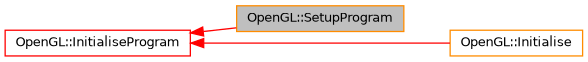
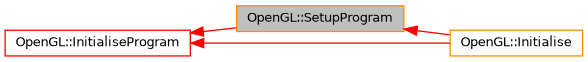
  digraph {
    rankdir=LR
    node [color=darkorange fillcolor=white fontname=Helvetica fontsize=10 shape=record style=filled]
    edge [color=red dir=back fontname=Helvetica fontsize=10 labelfontname=Helvetica labelfontsize=10 style=solid]
    n1 [fillcolor=grey75 fontcolor=black height=0.2 label="OpenGL::SetupProgram" width=0.4]
    n2 [height=0.2 label="OpenGL::Initialise" width=0.4]
    n3 [color=red height=0.2 label="OpenGL::InitialiseProgram" width=0.4]
+   n1 -> n2
    n3 -> n1
    n3 -> n2
  }
